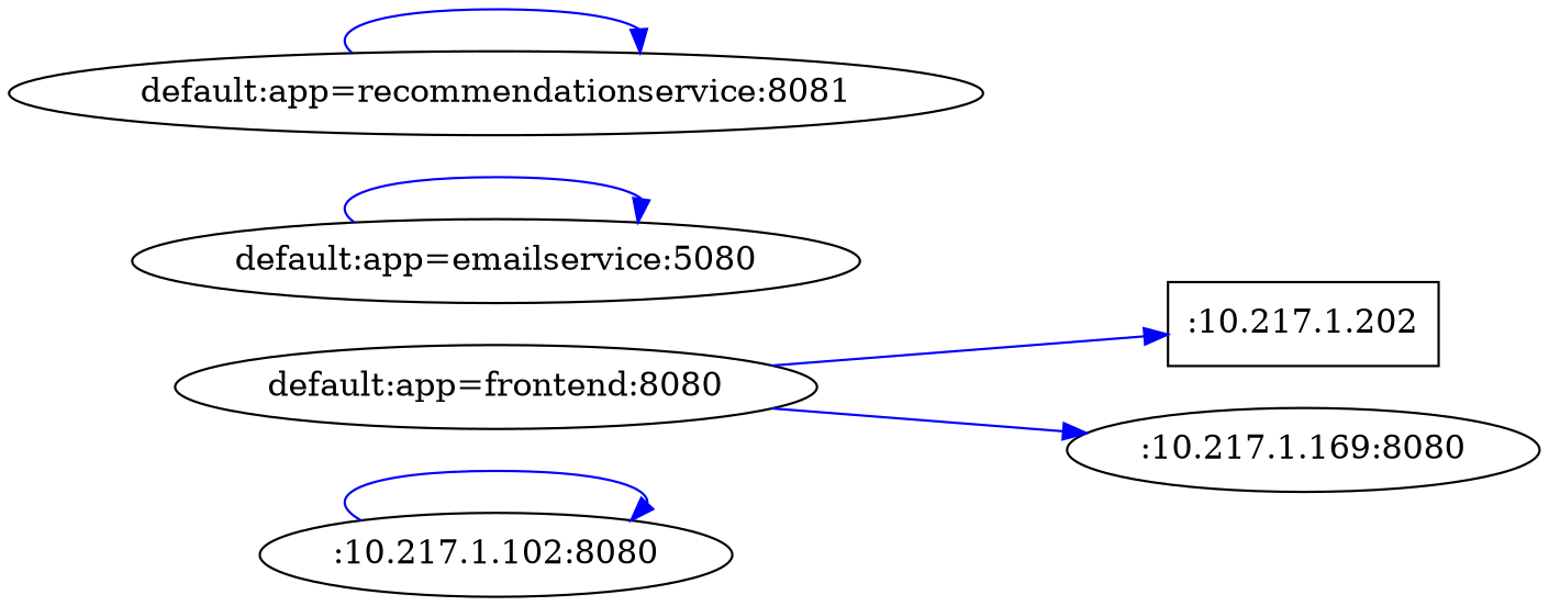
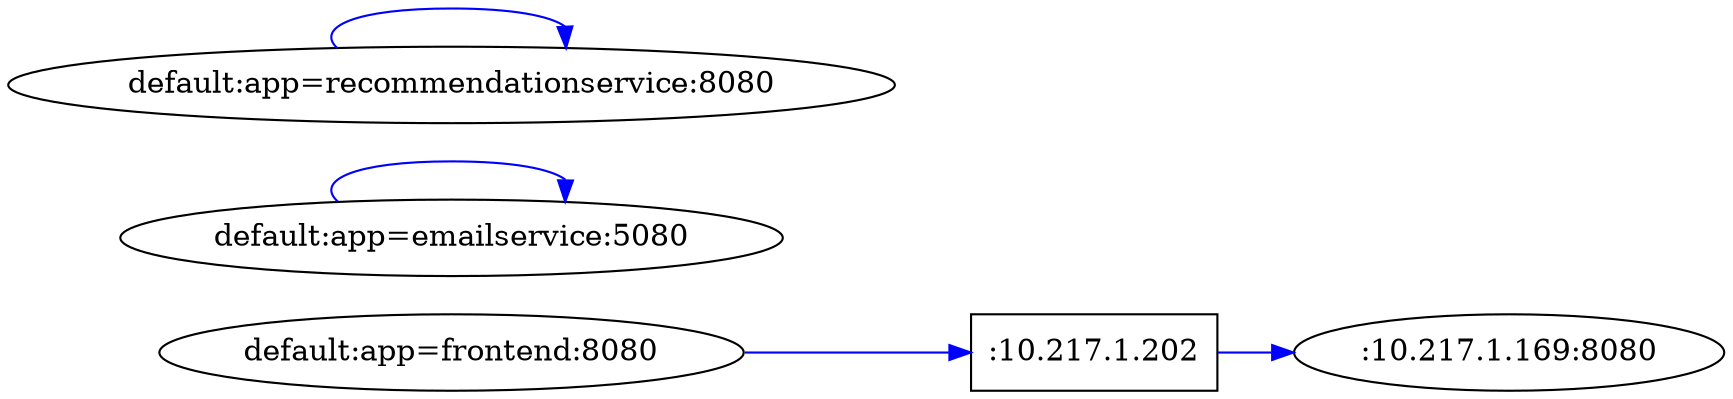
  digraph {
    rankdir=LR
    node [shape=ellipse]
    edge [color=blue]
-   ":10.217.1.102:8080" [height=0.5 width=2.4005]
    ":10.217.1.202" [height=0.5 shape=box width=1.2971]
    ":10.217.1.169:8080" [height=0.5 width=2.4005]
    "default:app=frontend:8080" [height=0.5 width=3.1843]
    n5 [height=0.5 label="default:app=emailservice:5080" width=3.631]
-   "default:app=recommendationservice:8080" [height=0.5 width=4.8377 label="default:app=recommendationservice:8081"]
-   ":10.217.1.102:8080" -> ":10.217.1.102:8080"
-   "default:app=frontend:8080" -> ":10.217.1.169:8080"
+   "default:app=recommendationservice:8080" [height=0.5 width=4.8377]
+   ":10.217.1.202" -> ":10.217.1.169:8080"
    "default:app=frontend:8080" -> ":10.217.1.202"
    n5 -> n5
    "default:app=recommendationservice:8080" -> "default:app=recommendationservice:8080"
  }
